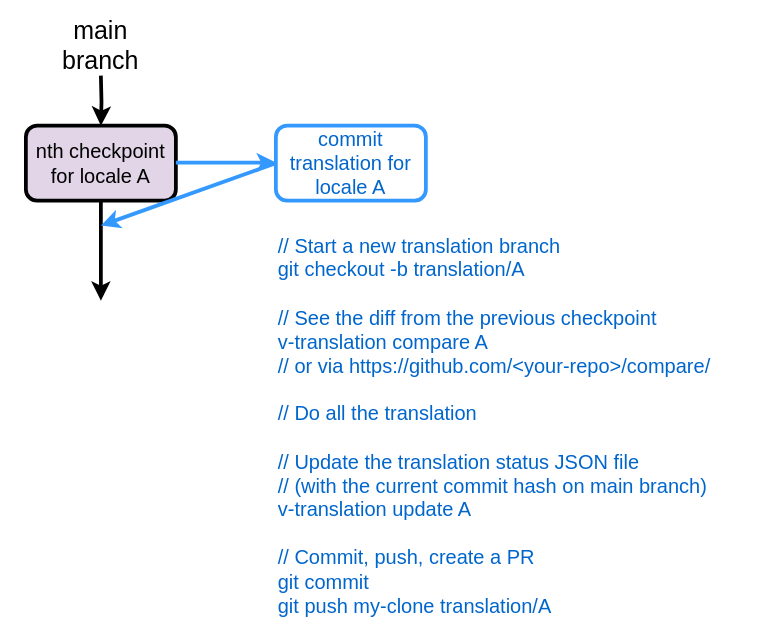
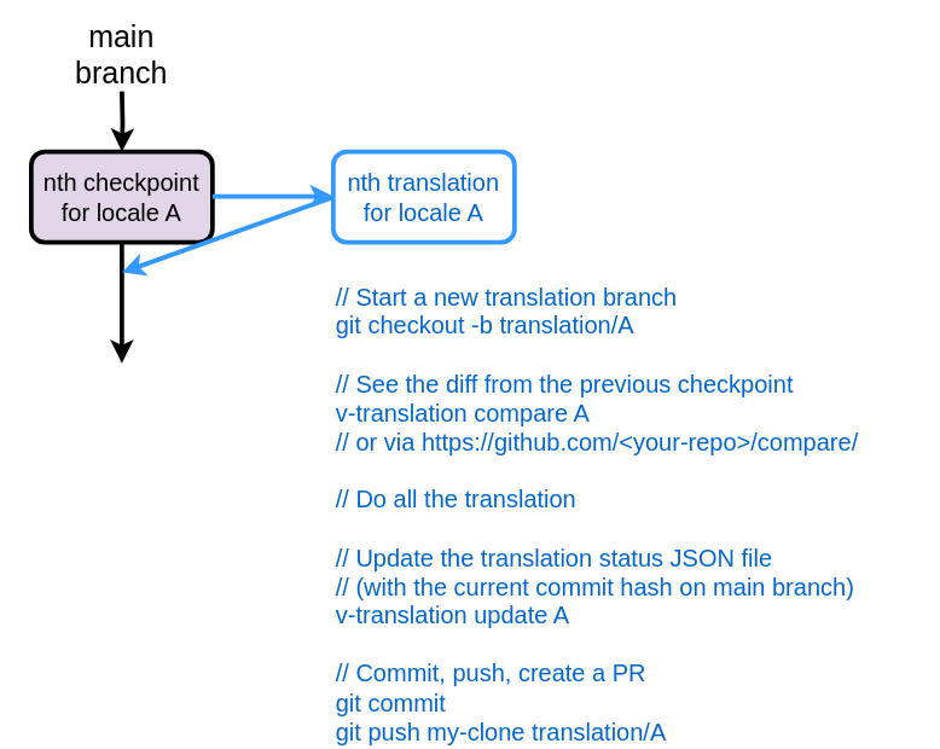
  <mxCell id="0" />
  <mxCell id="1" parent="0" />
  <mxCell id="2" value="nth checkpoint for locale A" style="rounded=1;whiteSpace=wrap;html=1;fontSize=16;strokeWidth=3;glass=0;fillColor=#e1d5e7;" vertex="1" parent="1"><mxGeometry x="20" y="100" width="120" height="60" as="geometry" /></mxCell>
  <mxCell id="3" value="" style="endArrow=classic;html=1;rounded=0;exitX=0.5;exitY=1;exitDx=0;exitDy=0;fontSize=16;strokeWidth=3;" edge="1" parent="1" source="2"><mxGeometry width="50" height="50" relative="1" as="geometry"><mxPoint x="310" y="300" as="sourcePoint" /><mxPoint x="80" y="240" as="targetPoint" /></mxGeometry></mxCell>
  <mxCell id="4" value="" style="edgeStyle=orthogonalEdgeStyle;rounded=0;orthogonalLoop=1;jettySize=auto;html=1;fontSize=16;strokeWidth=3;" edge="1" parent="1" target="2"><mxGeometry relative="1" as="geometry"><mxPoint x="80" y="60" as="sourcePoint" /></mxGeometry></mxCell>
- <mxCell id="5" value="commit translation for locale A" style="rounded=1;whiteSpace=wrap;html=1;strokeColor=#3399FF;fontColor=#0066CC;fontSize=16;strokeWidth=3;glass=0;" vertex="1" parent="1"><mxGeometry x="220" y="100" width="120" height="60" as="geometry" /></mxCell>
+ <mxCell id="5" value="nth translation for locale A" style="rounded=1;whiteSpace=wrap;html=1;strokeColor=#3399FF;fontColor=#0066CC;fontSize=16;strokeWidth=3;glass=0;" vertex="1" parent="1"><mxGeometry x="220" y="100" width="120" height="60" as="geometry" /></mxCell>
  <mxCell id="6" value="" style="endArrow=classic;html=1;rounded=0;exitX=1;exitY=0.5;exitDx=0;exitDy=0;entryX=0;entryY=0.5;entryDx=0;entryDy=0;strokeColor=#3399FF;fontSize=16;strokeWidth=3;" edge="1" parent="1"><mxGeometry width="50" height="50" relative="1" as="geometry"><mxPoint x="140" y="129.5" as="sourcePoint" /><mxPoint x="220" y="129.5" as="targetPoint" /></mxGeometry></mxCell>
  <mxCell id="7" value="" style="endArrow=classic;html=1;rounded=0;exitX=0;exitY=0.5;exitDx=0;exitDy=0;strokeColor=#3399FF;fontSize=16;strokeWidth=3;" edge="1" parent="1"><mxGeometry width="50" height="50" relative="1" as="geometry"><mxPoint x="220" y="130" as="sourcePoint" /><mxPoint x="80" y="180" as="targetPoint" /></mxGeometry></mxCell>
  <mxCell id="8" value="// Start a new translation branch&lt;br&gt;git checkout -b translation/A&lt;br&gt;&lt;br&gt;// See the diff from the previous checkpoint&lt;br&gt;v-translation compare A&lt;br&gt;// or via&amp;nbsp;https://github.com/&amp;lt;your-repo&amp;gt;/compare/&lt;br&gt;&lt;br&gt;// Do all the translation&lt;br&gt;&lt;br&gt;// Update the translation status JSON file&lt;br&gt;// (with the current commit hash on main branch)&lt;br&gt;v-translation update A&lt;br&gt;&lt;br&gt;// Commit, push, create a PR&lt;br&gt;git commit&lt;br&gt;git push my-clone translation/A" style="text;strokeColor=none;align=left;fillColor=none;html=1;verticalAlign=top;whiteSpace=wrap;rounded=0;fontSize=16;fontColor=#0066CC;" vertex="1" parent="1"><mxGeometry x="220" y="180" width="380" height="290" as="geometry" /></mxCell>
  <mxCell id="9" value="main branch" style="text;strokeColor=none;align=center;fillColor=none;html=1;verticalAlign=middle;whiteSpace=wrap;rounded=0;fontSize=20;" vertex="1" parent="1"><mxGeometry x="50" y="20" width="60" height="30" as="geometry" /></mxCell>
